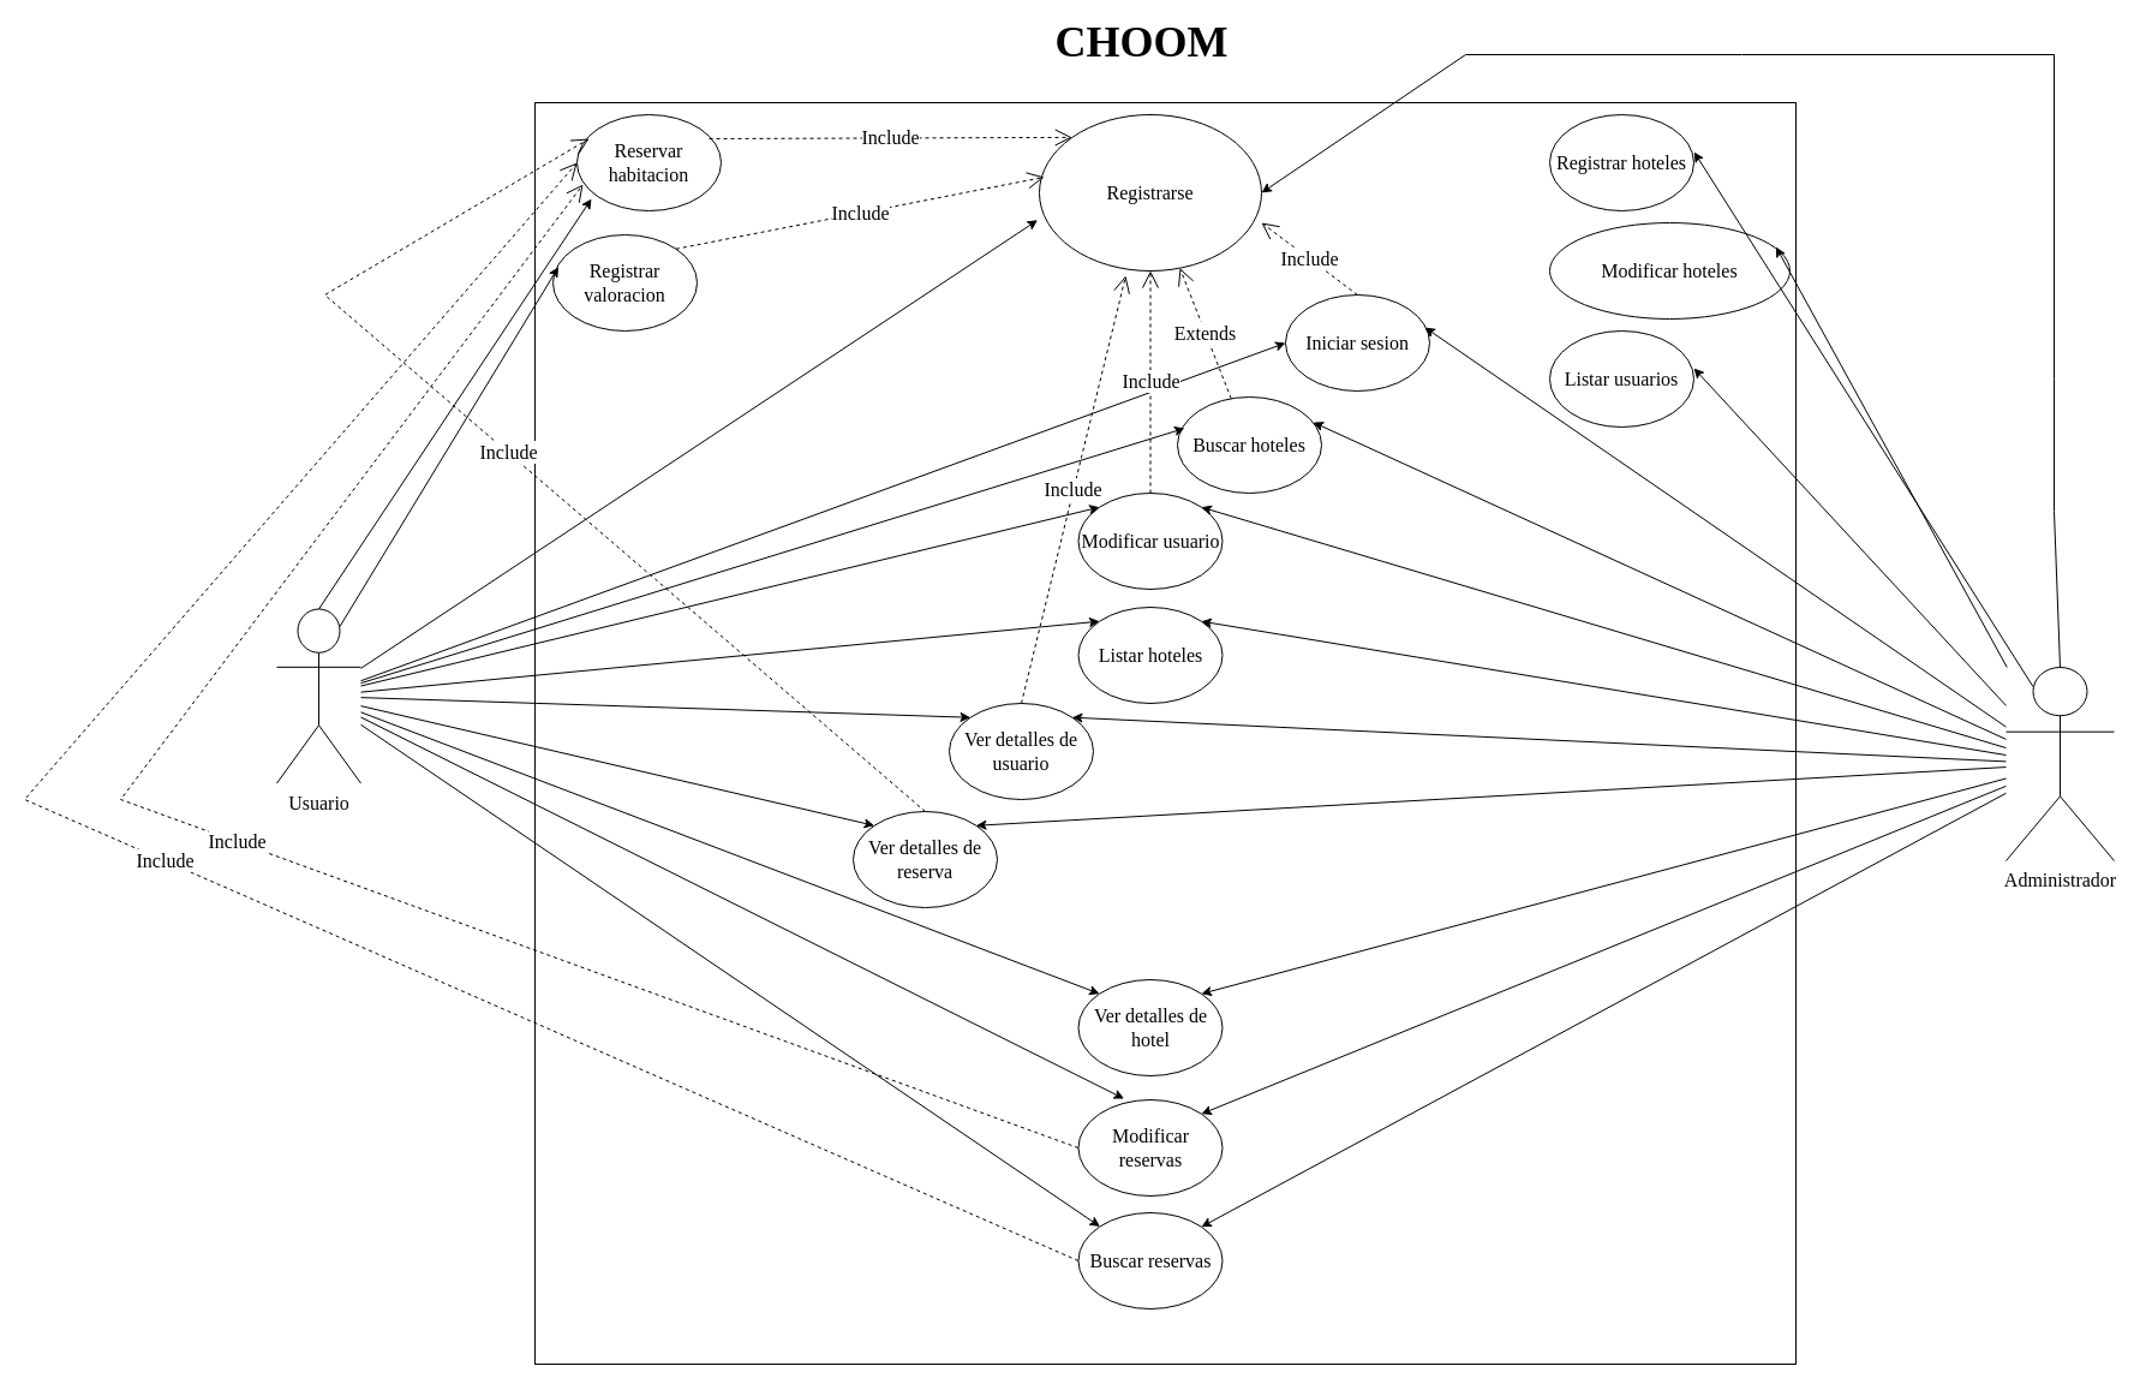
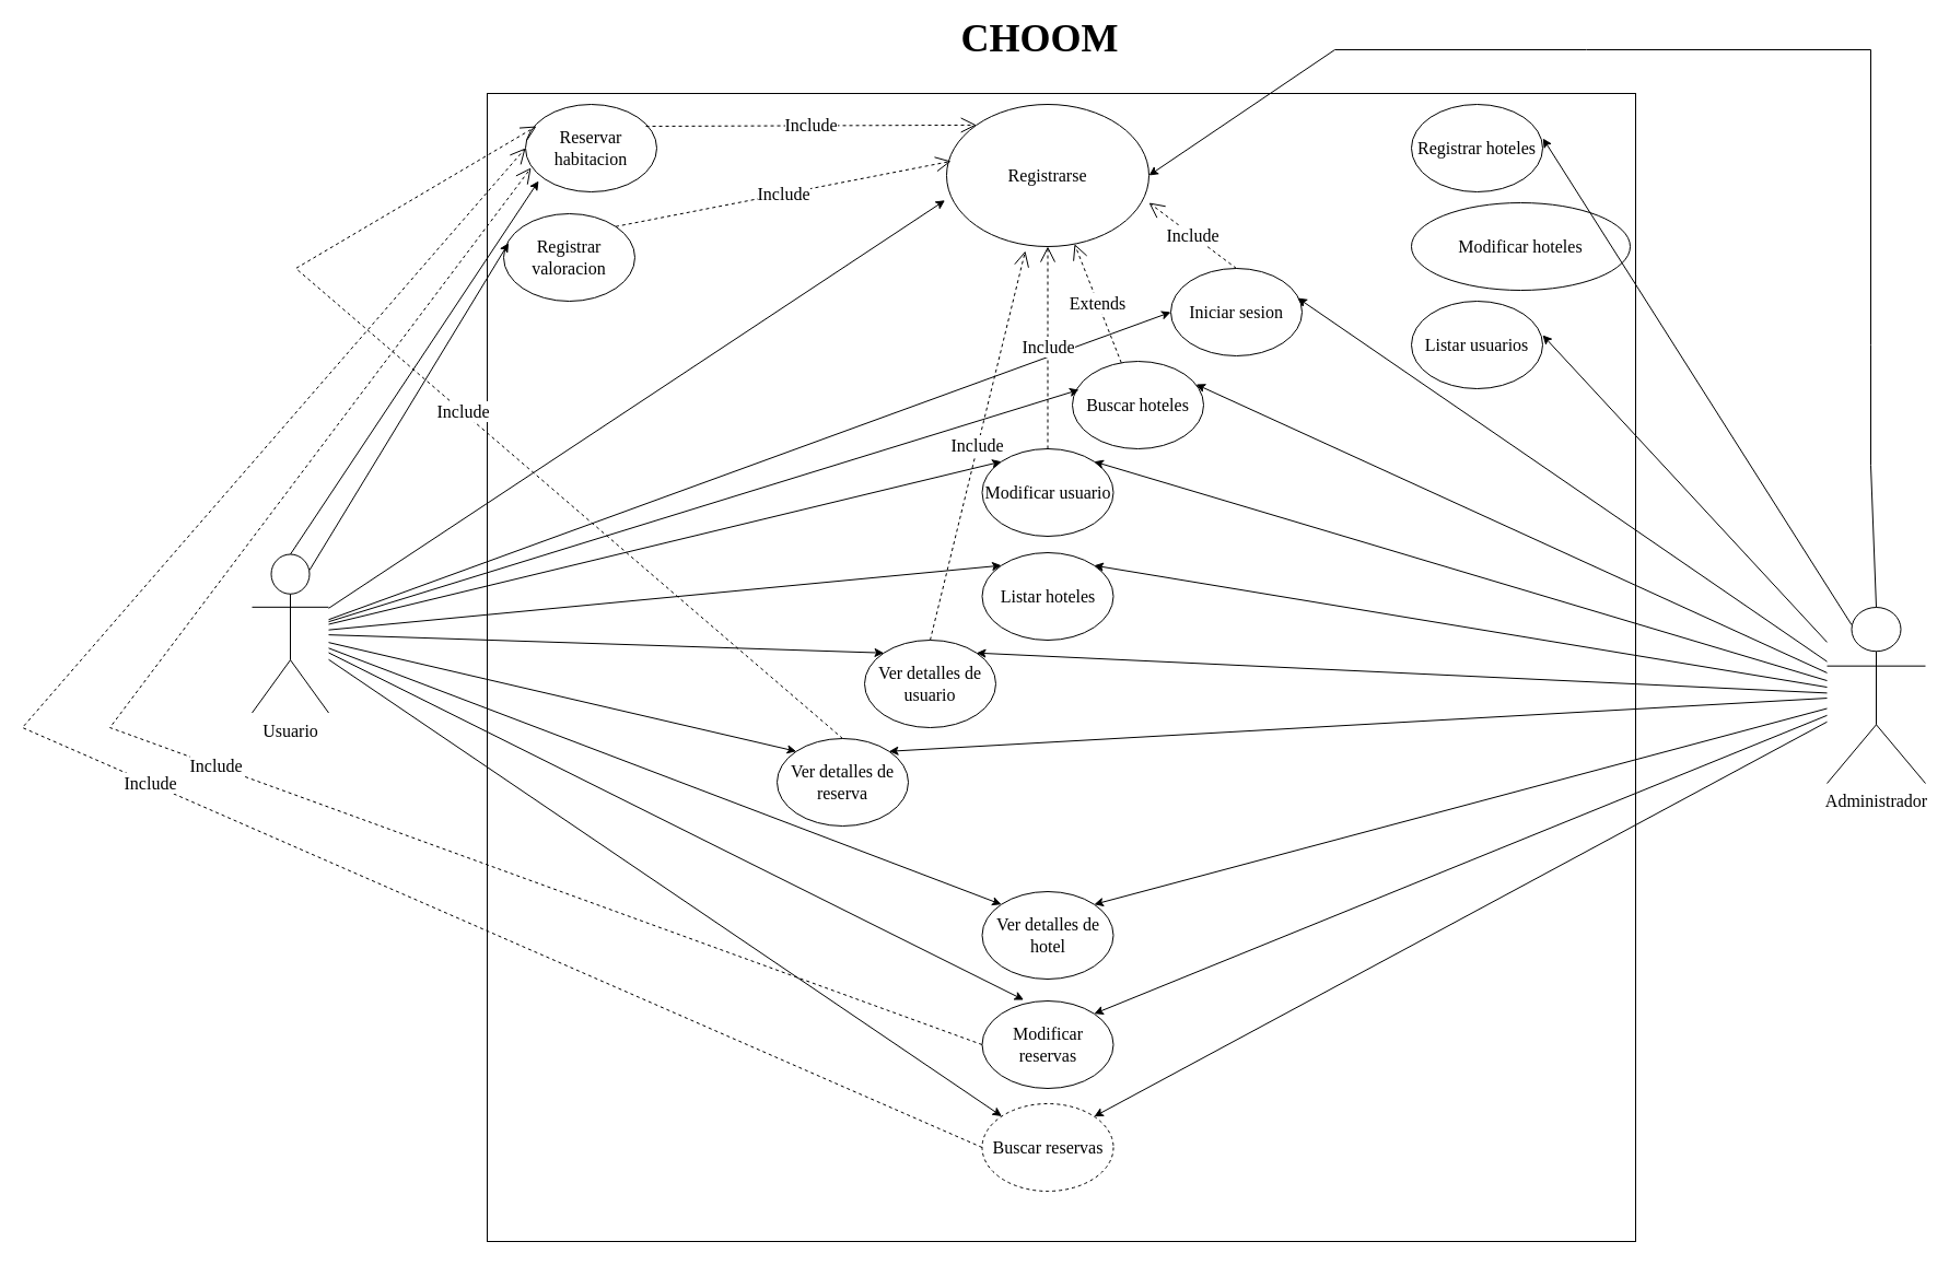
  <mxCell id="0" />
  <mxCell id="1" parent="0" />
  <mxCell id="2" value="" style="whiteSpace=wrap;html=1;aspect=fixed;" vertex="1" parent="1"><mxGeometry x="445" y="85" width="1050" height="1050" as="geometry" /></mxCell>
  <mxCell id="3" value="&lt;font style=&quot;font-size: 36px;&quot; face=&quot;Verdana&quot;&gt;&lt;b style=&quot;&quot;&gt;CHOOM&lt;/b&gt;&lt;/font&gt;" style="text;html=1;align=center;verticalAlign=middle;resizable=0;points=[];autosize=1;strokeColor=none;fillColor=none;" vertex="1" parent="1"><mxGeometry x="865" y="20" width="170" height="30" as="geometry" /></mxCell>
  <mxCell id="4" value="Usuario" style="shape=umlActor;verticalLabelPosition=bottom;verticalAlign=top;html=1;outlineConnect=0;fontFamily=Verdana;fontSize=16;" vertex="1" parent="1"><mxGeometry x="230" y="506.5" width="70" height="145" as="geometry" /></mxCell>
  <mxCell id="5" value="Administrador" style="shape=umlActor;verticalLabelPosition=bottom;verticalAlign=top;html=1;outlineConnect=0;fontFamily=Verdana;fontSize=16;" vertex="1" parent="1"><mxGeometry x="1670" y="555" width="90" height="161" as="geometry" /></mxCell>
  <mxCell id="6" value="Registrarse" style="ellipse;whiteSpace=wrap;html=1;fontFamily=Verdana;fontSize=16;" vertex="1" parent="1"><mxGeometry x="865" y="95" width="185" height="130" as="geometry" /></mxCell>
  <mxCell id="7" value="Iniciar sesion" style="ellipse;whiteSpace=wrap;html=1;fontFamily=Verdana;fontSize=16;" vertex="1" parent="1"><mxGeometry x="1070" y="245" width="120" height="80" as="geometry" /></mxCell>
  <mxCell id="8" value="Buscar hoteles" style="ellipse;whiteSpace=wrap;html=1;fontFamily=Verdana;fontSize=16;" vertex="1" parent="1"><mxGeometry x="980" y="330" width="120" height="80" as="geometry" /></mxCell>
  <mxCell id="9" value="Reservar habitacion" style="ellipse;whiteSpace=wrap;html=1;fontFamily=Verdana;fontSize=16;" vertex="1" parent="1"><mxGeometry x="480" y="95" width="120" height="80" as="geometry" /></mxCell>
  <mxCell id="10" value="Registrar hoteles" style="ellipse;whiteSpace=wrap;html=1;fontFamily=Verdana;fontSize=16;" vertex="1" parent="1"><mxGeometry x="1290" y="95" width="120" height="80" as="geometry" /></mxCell>
  <mxCell id="11" value="Modificar usuario" style="ellipse;whiteSpace=wrap;html=1;fontFamily=Verdana;fontSize=16;" vertex="1" parent="1"><mxGeometry x="897.5" y="410" width="120" height="80" as="geometry" /></mxCell>
  <mxCell id="12" value="Listar hoteles" style="ellipse;whiteSpace=wrap;html=1;fontFamily=Verdana;fontSize=16;" vertex="1" parent="1"><mxGeometry x="897.5" y="505" width="120" height="80" as="geometry" /></mxCell>
  <mxCell id="13" value="Ver detalles de usuario" style="ellipse;whiteSpace=wrap;html=1;fontFamily=Verdana;fontSize=16;" vertex="1" parent="1"><mxGeometry x="790" y="585" width="120" height="80" as="geometry" /></mxCell>
  <mxCell id="14" value="Ver detalles de reserva" style="ellipse;whiteSpace=wrap;html=1;fontFamily=Verdana;fontSize=16;" vertex="1" parent="1"><mxGeometry y="675" width="120" height="80" as="geometry" x="710" /></mxCell>
  <mxCell id="15" value="Ver detalles de hotel" style="ellipse;whiteSpace=wrap;html=1;fontFamily=Verdana;fontSize=16;" vertex="1" parent="1"><mxGeometry x="897.5" y="815" width="120" height="80" as="geometry" /></mxCell>
  <mxCell id="16" value="Modificar reservas" style="ellipse;whiteSpace=wrap;html=1;fontFamily=Verdana;fontSize=16;" vertex="1" parent="1"><mxGeometry x="897.5" y="915" width="120" height="80" as="geometry" /></mxCell>
  <mxCell id="17" value="Modificar hoteles" style="ellipse;whiteSpace=wrap;html=1;fontFamily=Verdana;fontSize=16;" vertex="1" parent="1"><mxGeometry x="1290" y="185" width="200" height="80" as="geometry" /></mxCell>
  <mxCell id="18" value="Listar usuarios" style="ellipse;whiteSpace=wrap;html=1;fontFamily=Verdana;fontSize=16;" vertex="1" parent="1"><mxGeometry x="1290" y="275" width="120" height="80" as="geometry" /></mxCell>
  <mxCell id="19" value="" style="endArrow=classic;html=1;rounded=0;fontFamily=Verdana;fontSize=16;entryX=0.1;entryY=0.875;entryDx=0;entryDy=0;entryPerimeter=0;exitX=0.5;exitY=0;exitDx=0;exitDy=0;exitPerimeter=0;" edge="1" parent="1" source="4" target="9"><mxGeometry width="50" height="50" relative="1" as="geometry"><mxPoint x="340" y="405" as="sourcePoint" /><mxPoint x="410" y="555" as="targetPoint" /></mxGeometry></mxCell>
  <mxCell id="20" value="Include" style="endArrow=open;endSize=12;dashed=1;html=1;rounded=0;fontFamily=Verdana;fontSize=16;entryX=1;entryY=0.692;entryDx=0;entryDy=0;entryPerimeter=0;exitX=0.5;exitY=0;exitDx=0;exitDy=0;" edge="1" parent="1" source="7" target="6"><mxGeometry width="160" relative="1" as="geometry"><mxPoint x="630" y="345" as="sourcePoint" /><mxPoint x="790" y="345" as="targetPoint" /></mxGeometry></mxCell>
  <mxCell id="21" value="" style="endArrow=classic;html=1;rounded=0;fontFamily=Verdana;fontSize=16;entryX=-0.008;entryY=0.675;entryDx=0;entryDy=0;entryPerimeter=0;" edge="1" parent="1" source="4" target="6"><mxGeometry width="50" height="50" relative="1" as="geometry"><mxPoint x="370" y="615" as="sourcePoint" /><mxPoint x="692" y="245" as="targetPoint" /><Array as="points" /></mxGeometry></mxCell>
  <mxCell id="22" value="" style="endArrow=classic;html=1;rounded=0;fontFamily=Verdana;fontSize=16;entryX=0;entryY=0.5;entryDx=0;entryDy=0;" edge="1" parent="1" source="4" target="7"><mxGeometry width="50" height="50" relative="1" as="geometry"><mxPoint x="360" y="495" as="sourcePoint" /><mxPoint x="702" y="255" as="targetPoint" /></mxGeometry></mxCell>
  <mxCell id="23" value="" style="endArrow=classic;html=1;rounded=0;fontFamily=Verdana;fontSize=16;entryX=0.05;entryY=0.325;entryDx=0;entryDy=0;entryPerimeter=0;" edge="1" parent="1" source="4" target="8"><mxGeometry width="50" height="50" relative="1" as="geometry"><mxPoint x="360" y="525" as="sourcePoint" /><mxPoint x="712" y="265" as="targetPoint" /></mxGeometry></mxCell>
  <mxCell id="24" value="" style="endArrow=classic;html=1;rounded=0;fontFamily=Verdana;fontSize=16;entryX=0;entryY=0;entryDx=0;entryDy=0;" edge="1" parent="1" source="4" target="11"><mxGeometry width="50" height="50" relative="1" as="geometry"><mxPoint x="360" y="545" as="sourcePoint" /><mxPoint x="722" y="275" as="targetPoint" /></mxGeometry></mxCell>
  <mxCell id="25" value="" style="endArrow=classic;html=1;rounded=0;fontFamily=Verdana;fontSize=16;entryX=0;entryY=0;entryDx=0;entryDy=0;" edge="1" parent="1" source="4" target="12"><mxGeometry width="50" height="50" relative="1" as="geometry"><mxPoint x="370" y="555" as="sourcePoint" /><mxPoint x="732" y="285" as="targetPoint" /></mxGeometry></mxCell>
  <mxCell id="26" value="" style="endArrow=classic;html=1;rounded=0;fontFamily=Verdana;fontSize=16;entryX=0;entryY=0;entryDx=0;entryDy=0;" edge="1" parent="1" source="4" target="13"><mxGeometry width="50" height="50" relative="1" as="geometry"><mxPoint x="370" y="575" as="sourcePoint" /><mxPoint x="742" y="295" as="targetPoint" /></mxGeometry></mxCell>
  <mxCell id="27" value="" style="endArrow=classic;html=1;rounded=0;fontFamily=Verdana;fontSize=16;entryX=0;entryY=0;entryDx=0;entryDy=0;" edge="1" parent="1" source="4" target="14"><mxGeometry width="50" height="50" relative="1" as="geometry"><mxPoint x="370" y="595" as="sourcePoint" /><mxPoint x="752" y="305" as="targetPoint" /></mxGeometry></mxCell>
  <mxCell id="28" value="" style="endArrow=classic;html=1;rounded=0;fontFamily=Verdana;fontSize=16;entryX=0;entryY=0;entryDx=0;entryDy=0;" edge="1" parent="1" source="4" target="15"><mxGeometry width="50" height="50" relative="1" as="geometry"><mxPoint x="360" y="615" as="sourcePoint" /><mxPoint x="762" y="315" as="targetPoint" /></mxGeometry></mxCell>
  <mxCell id="29" value="" style="endArrow=classic;html=1;rounded=0;fontFamily=Verdana;fontSize=16;entryX=0.317;entryY=-0.012;entryDx=0;entryDy=0;entryPerimeter=0;" edge="1" parent="1" source="4" target="16"><mxGeometry width="50" height="50" relative="1" as="geometry"><mxPoint x="340" y="635" as="sourcePoint" /><mxPoint x="772" y="325" as="targetPoint" /></mxGeometry></mxCell>
  <mxCell id="30" value="" style="endArrow=classic;html=1;rounded=0;fontFamily=Verdana;fontSize=16;entryX=1;entryY=0.5;entryDx=0;entryDy=0;exitX=0.5;exitY=0;exitDx=0;exitDy=0;exitPerimeter=0;" edge="1" parent="1" source="5" target="6"><mxGeometry width="50" height="50" relative="1" as="geometry"><mxPoint x="1710" y="525" as="sourcePoint" /><mxPoint x="782" y="335" as="targetPoint" /><Array as="points"><mxPoint x="1710" y="425" /><mxPoint x="1710" y="315" /><mxPoint x="1710" y="45" /><mxPoint x="1450" y="45" /><mxPoint x="1220" y="45" /></Array></mxGeometry></mxCell>
  <mxCell id="31" value="" style="endArrow=classic;html=1;rounded=0;fontFamily=Verdana;fontSize=16;entryX=1.002;entryY=0.388;entryDx=0;entryDy=0;entryPerimeter=0;exitX=0.25;exitY=0.1;exitDx=0;exitDy=0;exitPerimeter=0;" edge="1" parent="1" source="5" target="10"><mxGeometry width="50" height="50" relative="1" as="geometry"><mxPoint x="1650" y="575" as="sourcePoint" /><mxPoint x="792" y="345" as="targetPoint" /></mxGeometry></mxCell>
- <mxCell id="32" value="" style="endArrow=classic;html=1;rounded=0;fontFamily=Verdana;fontSize=16;entryX=0.942;entryY=0.25;entryDx=0;entryDy=0;entryPerimeter=0;" edge="1" parent="1" source="5" target="17"><mxGeometry width="50" height="50" relative="1" as="geometry"><mxPoint x="1630" y="595" as="sourcePoint" /><mxPoint x="802" y="355" as="targetPoint" /></mxGeometry></mxCell>
  <mxCell id="33" value="" style="endArrow=classic;html=1;rounded=0;fontFamily=Verdana;fontSize=16;entryX=1;entryY=0.388;entryDx=0;entryDy=0;entryPerimeter=0;" edge="1" parent="1" source="5" target="18"><mxGeometry width="50" height="50" relative="1" as="geometry"><mxPoint x="1620" y="615" as="sourcePoint" /><mxPoint x="812" y="365" as="targetPoint" /></mxGeometry></mxCell>
  <mxCell id="34" value="" style="endArrow=classic;html=1;rounded=0;fontFamily=Verdana;fontSize=16;entryX=0.967;entryY=0.338;entryDx=0;entryDy=0;entryPerimeter=0;" edge="1" parent="1" source="5" target="7"><mxGeometry width="50" height="50" relative="1" as="geometry"><mxPoint x="1650" y="595" as="sourcePoint" /><mxPoint x="822" y="375" as="targetPoint" /><Array as="points" /></mxGeometry></mxCell>
  <mxCell id="35" value="" style="endArrow=classic;html=1;rounded=0;fontFamily=Verdana;fontSize=16;entryX=0.942;entryY=0.263;entryDx=0;entryDy=0;entryPerimeter=0;" edge="1" parent="1" source="5" target="8"><mxGeometry width="50" height="50" relative="1" as="geometry"><mxPoint x="1650" y="605" as="sourcePoint" /><mxPoint x="832" y="385" as="targetPoint" /></mxGeometry></mxCell>
  <mxCell id="36" value="" style="endArrow=classic;html=1;rounded=0;fontFamily=Verdana;fontSize=16;entryX=1;entryY=0;entryDx=0;entryDy=0;" edge="1" parent="1" source="5" target="11"><mxGeometry width="50" height="50" relative="1" as="geometry"><mxPoint x="1600" y="655" as="sourcePoint" /><mxPoint x="842" y="395" as="targetPoint" /></mxGeometry></mxCell>
  <mxCell id="37" value="" style="endArrow=classic;html=1;rounded=0;fontFamily=Verdana;fontSize=16;entryX=1;entryY=0;entryDx=0;entryDy=0;" edge="1" parent="1" source="5" target="12"><mxGeometry width="50" height="50" relative="1" as="geometry"><mxPoint x="1600" y="665" as="sourcePoint" /><mxPoint x="990" y="535" as="targetPoint" /></mxGeometry></mxCell>
  <mxCell id="38" value="" style="endArrow=classic;html=1;rounded=0;fontFamily=Verdana;fontSize=16;entryX=1;entryY=0;entryDx=0;entryDy=0;" edge="1" parent="1" source="5" target="13"><mxGeometry width="50" height="50" relative="1" as="geometry"><mxPoint x="1590" y="685" as="sourcePoint" /><mxPoint x="862" y="415" as="targetPoint" /></mxGeometry></mxCell>
  <mxCell id="39" value="" style="endArrow=classic;html=1;rounded=0;fontFamily=Verdana;fontSize=16;entryX=1;entryY=0;entryDx=0;entryDy=0;" edge="1" parent="1" source="5" target="14"><mxGeometry width="50" height="50" relative="1" as="geometry"><mxPoint x="1590" y="695" as="sourcePoint" /><mxPoint x="872" y="425" as="targetPoint" /></mxGeometry></mxCell>
  <mxCell id="40" value="" style="endArrow=classic;html=1;rounded=0;fontFamily=Verdana;fontSize=16;entryX=1;entryY=0;entryDx=0;entryDy=0;" edge="1" parent="1" source="5" target="15"><mxGeometry width="50" height="50" relative="1" as="geometry"><mxPoint x="1590" y="715" as="sourcePoint" /><mxPoint x="882" y="435" as="targetPoint" /></mxGeometry></mxCell>
  <mxCell id="41" value="" style="endArrow=classic;html=1;rounded=0;fontFamily=Verdana;fontSize=16;entryX=1;entryY=0;entryDx=0;entryDy=0;" edge="1" parent="1" source="5" target="16"><mxGeometry width="50" height="50" relative="1" as="geometry"><mxPoint x="1590" y="735" as="sourcePoint" /><mxPoint x="892" y="445" as="targetPoint" /></mxGeometry></mxCell>
- <mxCell id="42" value="Buscar reservas" style="ellipse;whiteSpace=wrap;html=1;fontFamily=Verdana;fontSize=16;" vertex="1" parent="1"><mxGeometry x="897.5" y="1009" width="120" height="80" as="geometry" /></mxCell>
+ <mxCell id="42" value="Buscar reservas" style="ellipse;whiteSpace=wrap;html=1;fontFamily=Verdana;fontSize=16;dashed=1;" vertex="1" parent="1"><mxGeometry x="897.5" y="1009" width="120" height="80" as="geometry" /></mxCell>
  <mxCell id="43" value="" style="endArrow=classic;html=1;rounded=0;fontFamily=Verdana;fontSize=16;" edge="1" parent="1" source="4" target="42"><mxGeometry width="50" height="50" relative="1" as="geometry"><mxPoint x="330" y="645" as="sourcePoint" /><mxPoint x="938.04" y="934.04" as="targetPoint" /></mxGeometry></mxCell>
  <mxCell id="44" value="" style="endArrow=classic;html=1;rounded=0;fontFamily=Verdana;fontSize=16;entryX=1;entryY=0;entryDx=0;entryDy=0;" edge="1" parent="1" source="5" target="42"><mxGeometry width="50" height="50" relative="1" as="geometry"><mxPoint x="1590" y="755" as="sourcePoint" /><mxPoint x="948.04" y="944.04" as="targetPoint" /></mxGeometry></mxCell>
  <mxCell id="45" value="Registrar valoracion" style="ellipse;whiteSpace=wrap;html=1;fontFamily=Verdana;fontSize=16;" vertex="1" parent="1"><mxGeometry x="460" y="195" width="120" height="80" as="geometry" /></mxCell>
  <mxCell id="46" value="" style="endArrow=classic;html=1;rounded=0;fontFamily=Verdana;fontSize=16;entryX=0.038;entryY=0.334;entryDx=0;entryDy=0;entryPerimeter=0;exitX=0.75;exitY=0.1;exitDx=0;exitDy=0;exitPerimeter=0;" edge="1" parent="1" source="4" target="45"><mxGeometry width="50" height="50" relative="1" as="geometry"><mxPoint x="360" y="425" as="sourcePoint" /><mxPoint x="900" y="295" as="targetPoint" /></mxGeometry></mxCell>
  <mxCell id="47" value="Extends" style="endArrow=open;endSize=12;dashed=1;html=1;rounded=0;fontFamily=Verdana;fontSize=16;" edge="1" parent="1" source="8" target="6"><mxGeometry width="160" relative="1" as="geometry"><mxPoint x="935.96" y="265" as="sourcePoint" /><mxPoint x="870" y="207" as="targetPoint" /></mxGeometry></mxCell>
  <mxCell id="48" value="Include" style="endArrow=open;endSize=12;dashed=1;html=1;rounded=0;fontFamily=Verdana;fontSize=16;" edge="1" parent="1" source="11" target="6"><mxGeometry width="160" relative="1" as="geometry"><mxPoint x="1050" y="265" as="sourcePoint" /><mxPoint x="984.04" y="207" as="targetPoint" /></mxGeometry></mxCell>
  <mxCell id="49" value="Include" style="endArrow=open;endSize=12;dashed=1;html=1;rounded=0;fontFamily=Verdana;fontSize=16;exitX=0.917;exitY=0.25;exitDx=0;exitDy=0;exitPerimeter=0;entryX=0;entryY=0;entryDx=0;entryDy=0;" edge="1" parent="1" source="9" target="6"><mxGeometry width="160" relative="1" as="geometry"><mxPoint x="599.999" y="110.98" as="sourcePoint" /><mxPoint x="786.801" y="-135.001" as="targetPoint" /></mxGeometry></mxCell>
  <mxCell id="50" value="Include" style="endArrow=open;endSize=12;dashed=1;html=1;rounded=0;fontFamily=Verdana;fontSize=16;exitX=1;exitY=0;exitDx=0;exitDy=0;entryX=0.022;entryY=0.4;entryDx=0;entryDy=0;entryPerimeter=0;" edge="1" parent="1" source="45" target="6"><mxGeometry width="160" relative="1" as="geometry"><mxPoint x="600" y="165.73" as="sourcePoint" /><mxPoint x="901.724" y="165" as="targetPoint" /></mxGeometry></mxCell>
  <mxCell id="51" value="Include" style="endArrow=open;endSize=12;dashed=1;html=1;rounded=0;fontFamily=Verdana;fontSize=16;exitX=0.5;exitY=0;exitDx=0;exitDy=0;entryX=0.389;entryY=1.031;entryDx=0;entryDy=0;entryPerimeter=0;" edge="1" parent="1" source="13" target="6"><mxGeometry width="160" relative="1" as="geometry"><mxPoint x="592.426" y="216.716" as="sourcePoint" /><mxPoint x="879.07" y="157" as="targetPoint" /></mxGeometry></mxCell>
  <mxCell id="52" value="Include" style="endArrow=open;endSize=12;dashed=1;html=1;rounded=0;fontFamily=Verdana;fontSize=16;exitX=0.5;exitY=0;exitDx=0;exitDy=0;" edge="1" parent="1" source="14"><mxGeometry width="160" relative="1" as="geometry"><mxPoint x="602.426" y="226.716" as="sourcePoint" /><mxPoint x="490" y="115" as="targetPoint" /><Array as="points"><mxPoint x="270" y="245" /></Array></mxGeometry></mxCell>
  <mxCell id="53" value="Include" style="endArrow=open;endSize=12;dashed=1;html=1;rounded=0;fontFamily=Verdana;fontSize=16;exitX=0;exitY=0.5;exitDx=0;exitDy=0;entryX=0.042;entryY=0.725;entryDx=0;entryDy=0;entryPerimeter=0;" edge="1" parent="1" source="16" target="9"><mxGeometry width="160" relative="1" as="geometry"><mxPoint x="612.426" y="236.716" as="sourcePoint" /><mxPoint x="899.07" y="177" as="targetPoint" /><Array as="points"><mxPoint x="100" y="665" /></Array></mxGeometry></mxCell>
  <mxCell id="54" value="Include" style="endArrow=open;endSize=12;dashed=1;html=1;rounded=0;fontFamily=Verdana;fontSize=16;exitX=0;exitY=0.5;exitDx=0;exitDy=0;entryX=0;entryY=0.5;entryDx=0;entryDy=0;" edge="1" parent="1" source="42" target="9"><mxGeometry width="160" relative="1" as="geometry"><mxPoint x="907.5" y="965" as="sourcePoint" /><mxPoint x="490" y="105" as="targetPoint" /><Array as="points"><mxPoint x="20" y="665" /></Array></mxGeometry></mxCell>
